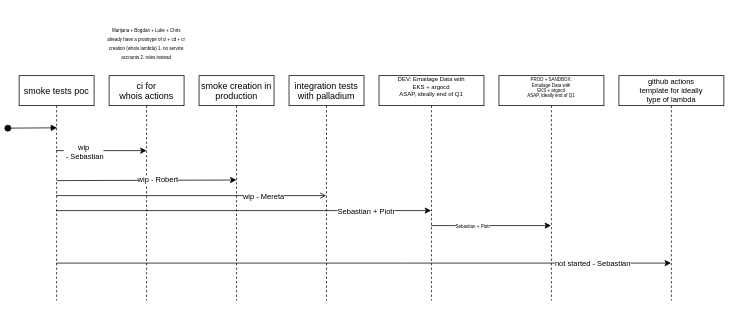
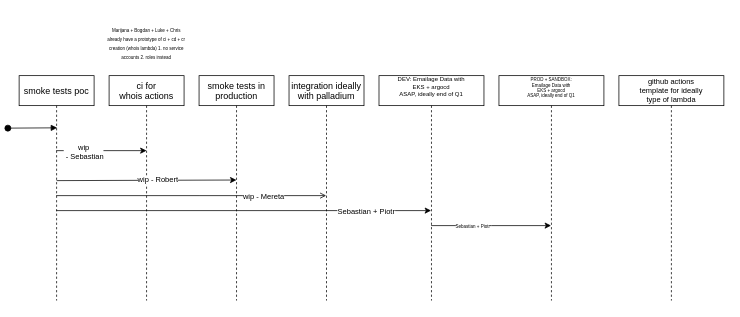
  <mxCell id="0" />
  <mxCell id="1" parent="0" />
  <mxCell id="2" style="edgeStyle=orthogonalEdgeStyle;rounded=0;orthogonalLoop=1;jettySize=auto;html=1;fontSize=10;endArrow=open;" edge="1" parent="1" source="8" target="14"><mxGeometry relative="1" as="geometry"><Array as="points"><mxPoint x="260" y="260" /><mxPoint x="260" y="260" /></Array></mxGeometry></mxCell>
  <mxCell id="3" value="wip - Mereta" style="edgeLabel;html=1;align=center;verticalAlign=middle;resizable=0;points=[];fontSize=10;" vertex="1" connectable="0" parent="2"><mxGeometry x="0.534" relative="1" as="geometry"><mxPoint as="offset" /></mxGeometry></mxCell>
- <mxCell id="4" style="edgeStyle=orthogonalEdgeStyle;rounded=0;orthogonalLoop=1;jettySize=auto;html=1;fontSize=10;" edge="1" parent="1" source="8" target="18"><mxGeometry relative="1" as="geometry"><Array as="points"><mxPoint x="530" y="350" /><mxPoint x="530" y="350" /></Array></mxGeometry></mxCell>
- <mxCell id="5" value="not started - Sebastian" style="edgeLabel;html=1;align=center;verticalAlign=middle;resizable=0;points=[];fontSize=10;" vertex="1" connectable="0" parent="4"><mxGeometry x="0.672" relative="1" as="geometry"><mxPoint x="29" as="offset" /></mxGeometry></mxCell>
  <mxCell id="6" style="edgeStyle=orthogonalEdgeStyle;rounded=0;orthogonalLoop=1;jettySize=auto;html=1;fontSize=10;" edge="1" parent="1" source="8" target="21"><mxGeometry relative="1" as="geometry"><Array as="points"><mxPoint x="460" y="280" /><mxPoint x="460" y="280" /></Array></mxGeometry></mxCell>
  <mxCell id="7" value="Sebastian + Piotr" style="edgeLabel;html=1;align=center;verticalAlign=middle;resizable=0;points=[];fontSize=10;" vertex="1" connectable="0" parent="6"><mxGeometry x="0.652" relative="1" as="geometry"><mxPoint as="offset" /></mxGeometry></mxCell>
  <mxCell id="8" value="smoke tests poc" style="shape=umlLifeline;perimeter=lifelinePerimeter;container=1;collapsible=0;recursiveResize=0;rounded=0;shadow=0;strokeWidth=1;" parent="1" vertex="1"><mxGeometry x="20" y="100" width="100" height="300" as="geometry" /></mxCell>
  <mxCell id="9" value="" style="verticalAlign=bottom;startArrow=oval;endArrow=block;startSize=8;shadow=0;strokeWidth=1;entryX=0.508;entryY=0.232;entryDx=0;entryDy=0;entryPerimeter=0;" parent="8" target="8" edge="1"><mxGeometry relative="1" as="geometry"><mxPoint x="-15" y="70" as="sourcePoint" /><mxPoint x="45" y="70" as="targetPoint" /></mxGeometry></mxCell>
  <mxCell id="10" value="ci for&#10;whois actions" style="shape=umlLifeline;perimeter=lifelinePerimeter;container=1;collapsible=0;recursiveResize=0;rounded=0;shadow=0;strokeWidth=1;" parent="1" vertex="1"><mxGeometry x="140" y="100" width="100" height="300" as="geometry" /></mxCell>
  <mxCell id="11" value="" style="endArrow=classic;html=1;rounded=0;entryX=0.499;entryY=0.464;entryDx=0;entryDy=0;entryPerimeter=0;" edge="1" parent="10" target="13"><mxGeometry width="50" height="50" relative="1" as="geometry"><mxPoint x="-69.997" y="140" as="sourcePoint" /><mxPoint x="49.82" y="140" as="targetPoint" /></mxGeometry></mxCell>
  <mxCell id="12" value="wip - Robert" style="edgeLabel;html=1;align=center;verticalAlign=middle;resizable=0;points=[];fontSize=10;" vertex="1" connectable="0" parent="11"><mxGeometry x="0.127" y="1" relative="1" as="geometry"><mxPoint as="offset" /></mxGeometry></mxCell>
- <mxCell id="13" value="smoke creation in&#10;production" style="shape=umlLifeline;perimeter=lifelinePerimeter;container=1;collapsible=0;recursiveResize=0;rounded=0;shadow=0;strokeWidth=1;" vertex="1" parent="1"><mxGeometry x="260" y="100" width="100" height="300" as="geometry" /></mxCell>
- <mxCell id="14" value="integration tests&#10;with palladium" style="shape=umlLifeline;perimeter=lifelinePerimeter;container=1;collapsible=0;recursiveResize=0;rounded=0;shadow=0;strokeWidth=1;" vertex="1" parent="1"><mxGeometry x="380" y="100" width="100" height="300" as="geometry" /></mxCell>
+ <mxCell id="13" value="smoke tests in&#10;production" style="shape=umlLifeline;perimeter=lifelinePerimeter;container=1;collapsible=0;recursiveResize=0;rounded=0;shadow=0;strokeWidth=1;" vertex="1" parent="1"><mxGeometry x="260" y="100" width="100" height="300" as="geometry" /></mxCell>
+ <mxCell id="14" value="integration ideally&#10;with palladium" style="shape=umlLifeline;perimeter=lifelinePerimeter;container=1;collapsible=0;recursiveResize=0;rounded=0;shadow=0;strokeWidth=1;" vertex="1" parent="1"><mxGeometry x="380" y="100" width="100" height="300" as="geometry" /></mxCell>
  <mxCell id="15" value="" style="endArrow=classic;html=1;rounded=0;" edge="1" parent="1" source="8"><mxGeometry width="50" height="50" relative="1" as="geometry"><mxPoint x="300" y="250" as="sourcePoint" /><mxPoint x="190" y="200" as="targetPoint" /></mxGeometry></mxCell>
  <mxCell id="16" value="&lt;div&gt;wip&lt;/div&gt;&amp;nbsp;- Sebastian" style="edgeLabel;html=1;align=center;verticalAlign=middle;resizable=0;points=[];fontSize=10;" vertex="1" connectable="0" parent="15"><mxGeometry x="-0.406" relative="1" as="geometry"><mxPoint as="offset" /></mxGeometry></mxCell>
  <mxCell id="17" value="&lt;p style=&quot;line-height: 1&quot;&gt;&lt;font style=&quot;font-size: 6px&quot;&gt;Marijana + Bogdan + Luke + Chris already have a prototype of ci + cd + cr creation (whois lambda) 1. no service accounts 2. roles instead&lt;br&gt;&lt;/font&gt;&lt;/p&gt;" style="text;html=1;strokeColor=none;fillColor=none;align=center;verticalAlign=middle;whiteSpace=wrap;rounded=0;" vertex="1" parent="1"><mxGeometry x="135" width="110" height="70" as="geometry" y="20" /></mxCell>
  <mxCell id="18" value="github actions&#10;template for ideally&#10;type of lambda" style="shape=umlLifeline;perimeter=lifelinePerimeter;container=1;collapsible=0;recursiveResize=0;rounded=0;shadow=0;strokeWidth=1;fontSize=10;" vertex="1" parent="1"><mxGeometry x="820" y="100" width="140" height="300" as="geometry" /></mxCell>
  <mxCell id="19" style="edgeStyle=orthogonalEdgeStyle;rounded=0;orthogonalLoop=1;jettySize=auto;html=1;fontSize=6;" edge="1" parent="1" source="21" target="22"><mxGeometry relative="1" as="geometry"><Array as="points"><mxPoint x="650" y="300" /><mxPoint x="650" y="300" /></Array></mxGeometry></mxCell>
  <mxCell id="20" value="Sebastian + Piotr" style="edgeLabel;html=1;align=center;verticalAlign=middle;resizable=0;points=[];fontSize=6;" vertex="1" connectable="0" parent="19"><mxGeometry x="-0.314" y="-1" relative="1" as="geometry"><mxPoint as="offset" /></mxGeometry></mxCell>
  <mxCell id="21" value="DEV: Emailage Data with&#10;EKS + argocd&#10;ASAP, ideally end of Q1&#10;" style="shape=umlLifeline;perimeter=lifelinePerimeter;container=1;collapsible=0;recursiveResize=0;rounded=0;shadow=0;strokeWidth=1;fontSize=8;" vertex="1" parent="1"><mxGeometry x="500" y="100" width="140" height="300" as="geometry" /></mxCell>
  <mxCell id="22" value="PROD + SANDBOX:&#10;Emailage Data with&#10;EKS + argocd&#10;ASAP, ideally end of Q1&#10;" style="shape=umlLifeline;perimeter=lifelinePerimeter;container=1;collapsible=0;recursiveResize=0;rounded=0;shadow=0;strokeWidth=1;fontSize=6;" vertex="1" parent="1"><mxGeometry x="660" y="100" width="140" height="300" as="geometry" /></mxCell>
